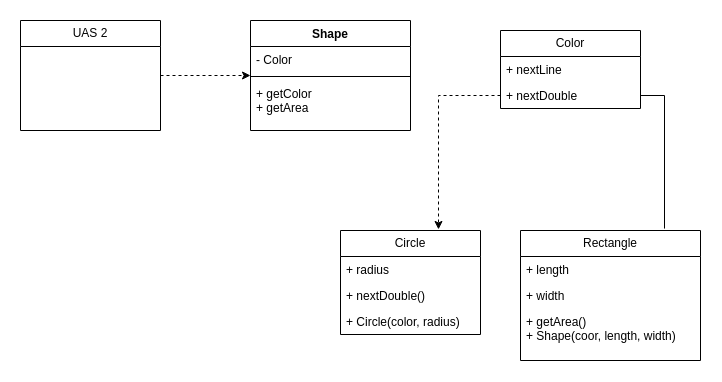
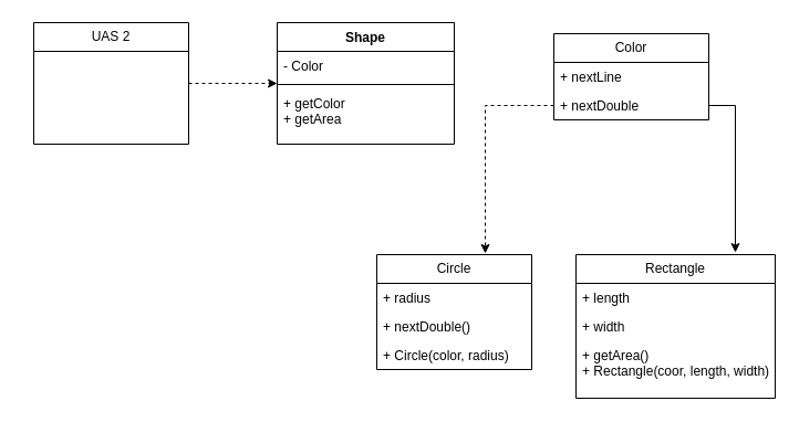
  <mxCell id="0" />
  <mxCell id="1" parent="0" />
- <mxCell id="2" value="UAS 2" style="swimlane;fontStyle=0;childLayout=stackLayout;horizontal=1;startSize=26;fillColor=none;horizontalStack=0;resizeParent=1;resizeParentMax=0;resizeLast=0;collapsible=1;marginBottom=0;whiteSpace=wrap;html=1;" vertex="1" parent="1"><mxGeometry x="20" y="20" width="140" height="110" as="geometry" /></mxCell>
+ <mxCell id="2" value="UAS 2" style="swimlane;fontStyle=0;childLayout=stackLayout;horizontal=1;startSize=26;fillColor=none;horizontalStack=0;resizeParent=1;resizeParentMax=0;resizeLast=0;collapsible=1;marginBottom=0;whiteSpace=wrap;html=1;" vertex="1" parent="1"><mxGeometry x="30" y="20" width="140" height="110" as="geometry" /></mxCell>
  <mxCell id="3" value="Color" style="swimlane;fontStyle=0;childLayout=stackLayout;horizontal=1;startSize=26;fillColor=none;horizontalStack=0;resizeParent=1;resizeParentMax=0;resizeLast=0;collapsible=1;marginBottom=0;whiteSpace=wrap;html=1;" vertex="1" parent="1"><mxGeometry x="500" y="30" width="140" height="78" as="geometry" /></mxCell>
  <mxCell id="4" value="+ nextLine" style="text;strokeColor=none;fillColor=none;align=left;verticalAlign=top;spacingLeft=4;spacingRight=4;overflow=hidden;rotatable=0;points=[[0,0.5],[1,0.5]];portConstraint=eastwest;whiteSpace=wrap;html=1;" vertex="1" parent="3"><mxGeometry y="26" width="140" height="26" as="geometry" /></mxCell>
  <mxCell id="5" value="+ nextDouble" style="text;strokeColor=none;fillColor=none;align=left;verticalAlign=top;spacingLeft=4;spacingRight=4;overflow=hidden;rotatable=0;points=[[0,0.5],[1,0.5]];portConstraint=eastwest;whiteSpace=wrap;html=1;" vertex="1" parent="3"><mxGeometry y="52" width="140" height="26" as="geometry" /></mxCell>
  <mxCell id="6" value="Shape" style="swimlane;fontStyle=1;align=center;verticalAlign=top;childLayout=stackLayout;horizontal=1;startSize=26;horizontalStack=0;resizeParent=1;resizeParentMax=0;resizeLast=0;collapsible=1;marginBottom=0;whiteSpace=wrap;html=1;" vertex="1" parent="1"><mxGeometry x="250" y="20" width="160" height="110" as="geometry" /></mxCell>
  <mxCell id="7" value="- Color" style="text;strokeColor=none;fillColor=none;align=left;verticalAlign=top;spacingLeft=4;spacingRight=4;overflow=hidden;rotatable=0;points=[[0,0.5],[1,0.5]];portConstraint=eastwest;whiteSpace=wrap;html=1;" vertex="1" parent="6"><mxGeometry y="26" width="160" height="26" as="geometry" /></mxCell>
  <mxCell id="8" value="" style="line;strokeWidth=1;fillColor=none;align=left;verticalAlign=middle;spacingTop=-1;spacingLeft=3;spacingRight=3;rotatable=0;labelPosition=right;points=[];portConstraint=eastwest;strokeColor=inherit;" vertex="1" parent="6"><mxGeometry y="52" width="160" height="8" as="geometry" /></mxCell>
  <mxCell id="9" value="+ getColor&lt;br&gt;+ getArea" style="text;strokeColor=none;fillColor=none;align=left;verticalAlign=top;spacingLeft=4;spacingRight=4;overflow=hidden;rotatable=0;points=[[0,0.5],[1,0.5]];portConstraint=eastwest;whiteSpace=wrap;html=1;" vertex="1" parent="6"><mxGeometry y="60" width="160" height="50" as="geometry" /></mxCell>
  <mxCell id="10" value="Circle" style="swimlane;fontStyle=0;childLayout=stackLayout;horizontal=1;startSize=26;fillColor=none;horizontalStack=0;resizeParent=1;resizeParentMax=0;resizeLast=0;collapsible=1;marginBottom=0;whiteSpace=wrap;html=1;" vertex="1" parent="1"><mxGeometry x="340" y="230" width="140" height="104" as="geometry" /></mxCell>
  <mxCell id="11" value="+ radius" style="text;strokeColor=none;fillColor=none;align=left;verticalAlign=top;spacingLeft=4;spacingRight=4;overflow=hidden;rotatable=0;points=[[0,0.5],[1,0.5]];portConstraint=eastwest;whiteSpace=wrap;html=1;" vertex="1" parent="10"><mxGeometry y="26" width="140" height="26" as="geometry" /></mxCell>
  <mxCell id="12" value="+ nextDouble()" style="text;strokeColor=none;fillColor=none;align=left;verticalAlign=top;spacingLeft=4;spacingRight=4;overflow=hidden;rotatable=0;points=[[0,0.5],[1,0.5]];portConstraint=eastwest;whiteSpace=wrap;html=1;" vertex="1" parent="10"><mxGeometry y="52" width="140" height="26" as="geometry" /></mxCell>
  <mxCell id="13" value="+ Circle(color, radius)" style="text;strokeColor=none;fillColor=none;align=left;verticalAlign=top;spacingLeft=4;spacingRight=4;overflow=hidden;rotatable=0;points=[[0,0.5],[1,0.5]];portConstraint=eastwest;whiteSpace=wrap;html=1;" vertex="1" parent="10"><mxGeometry y="78" width="140" height="26" as="geometry" /></mxCell>
  <mxCell id="14" value="Rectangle" style="swimlane;fontStyle=0;childLayout=stackLayout;horizontal=1;startSize=26;fillColor=none;horizontalStack=0;resizeParent=1;resizeParentMax=0;resizeLast=0;collapsible=1;marginBottom=0;whiteSpace=wrap;html=1;" vertex="1" parent="1"><mxGeometry x="520" y="230" width="180" height="130" as="geometry" /></mxCell>
  <mxCell id="15" value="+ length" style="text;strokeColor=none;fillColor=none;align=left;verticalAlign=top;spacingLeft=4;spacingRight=4;overflow=hidden;rotatable=0;points=[[0,0.5],[1,0.5]];portConstraint=eastwest;whiteSpace=wrap;html=1;" vertex="1" parent="14"><mxGeometry y="26" width="180" height="26" as="geometry" /></mxCell>
  <mxCell id="16" value="+ width" style="text;strokeColor=none;fillColor=none;align=left;verticalAlign=top;spacingLeft=4;spacingRight=4;overflow=hidden;rotatable=0;points=[[0,0.5],[1,0.5]];portConstraint=eastwest;whiteSpace=wrap;html=1;" vertex="1" parent="14"><mxGeometry y="52" width="180" height="26" as="geometry" /></mxCell>
- <mxCell id="17" value="+ getArea()&lt;br&gt;+ Shape(coor, length, width)" style="text;strokeColor=none;fillColor=none;align=left;verticalAlign=top;spacingLeft=4;spacingRight=4;overflow=hidden;rotatable=0;points=[[0,0.5],[1,0.5]];portConstraint=eastwest;whiteSpace=wrap;html=1;" vertex="1" parent="14"><mxGeometry y="78" width="180" height="52" as="geometry" /></mxCell>
+ <mxCell id="17" value="+ getArea()&lt;br&gt;+ Rectangle(coor, length, width)" style="text;strokeColor=none;fillColor=none;align=left;verticalAlign=top;spacingLeft=4;spacingRight=4;overflow=hidden;rotatable=0;points=[[0,0.5],[1,0.5]];portConstraint=eastwest;whiteSpace=wrap;html=1;" vertex="1" parent="14"><mxGeometry y="78" width="180" height="52" as="geometry" /></mxCell>
  <mxCell id="18" style="edgeStyle=orthogonalEdgeStyle;rounded=0;orthogonalLoop=1;jettySize=auto;html=1;exitX=1;exitY=0.5;exitDx=0;exitDy=0;entryX=0;entryY=-0.1;entryDx=0;entryDy=0;entryPerimeter=0;dashed=1;" edge="1" parent="1" source="2" target="9"><mxGeometry relative="1" as="geometry" /></mxCell>
- <mxCell id="19" style="edgeStyle=orthogonalEdgeStyle;rounded=0;orthogonalLoop=1;jettySize=auto;html=1;entryX=0.8;entryY=-0.015;entryDx=0;entryDy=0;entryPerimeter=0;endArrow=none;" edge="1" parent="1" source="5" target="14"><mxGeometry relative="1" as="geometry" /></mxCell>
+ <mxCell id="19" style="edgeStyle=orthogonalEdgeStyle;rounded=0;orthogonalLoop=1;jettySize=auto;html=1;entryX=0.8;entryY=-0.015;entryDx=0;entryDy=0;entryPerimeter=0;" edge="1" parent="1" source="5" target="14"><mxGeometry relative="1" as="geometry" /></mxCell>
  <mxCell id="20" style="edgeStyle=orthogonalEdgeStyle;rounded=0;orthogonalLoop=1;jettySize=auto;html=1;exitX=0;exitY=0.5;exitDx=0;exitDy=0;entryX=0.7;entryY=-0.01;entryDx=0;entryDy=0;entryPerimeter=0;dashed=1;" edge="1" parent="1" source="5" target="10"><mxGeometry relative="1" as="geometry" /></mxCell>
